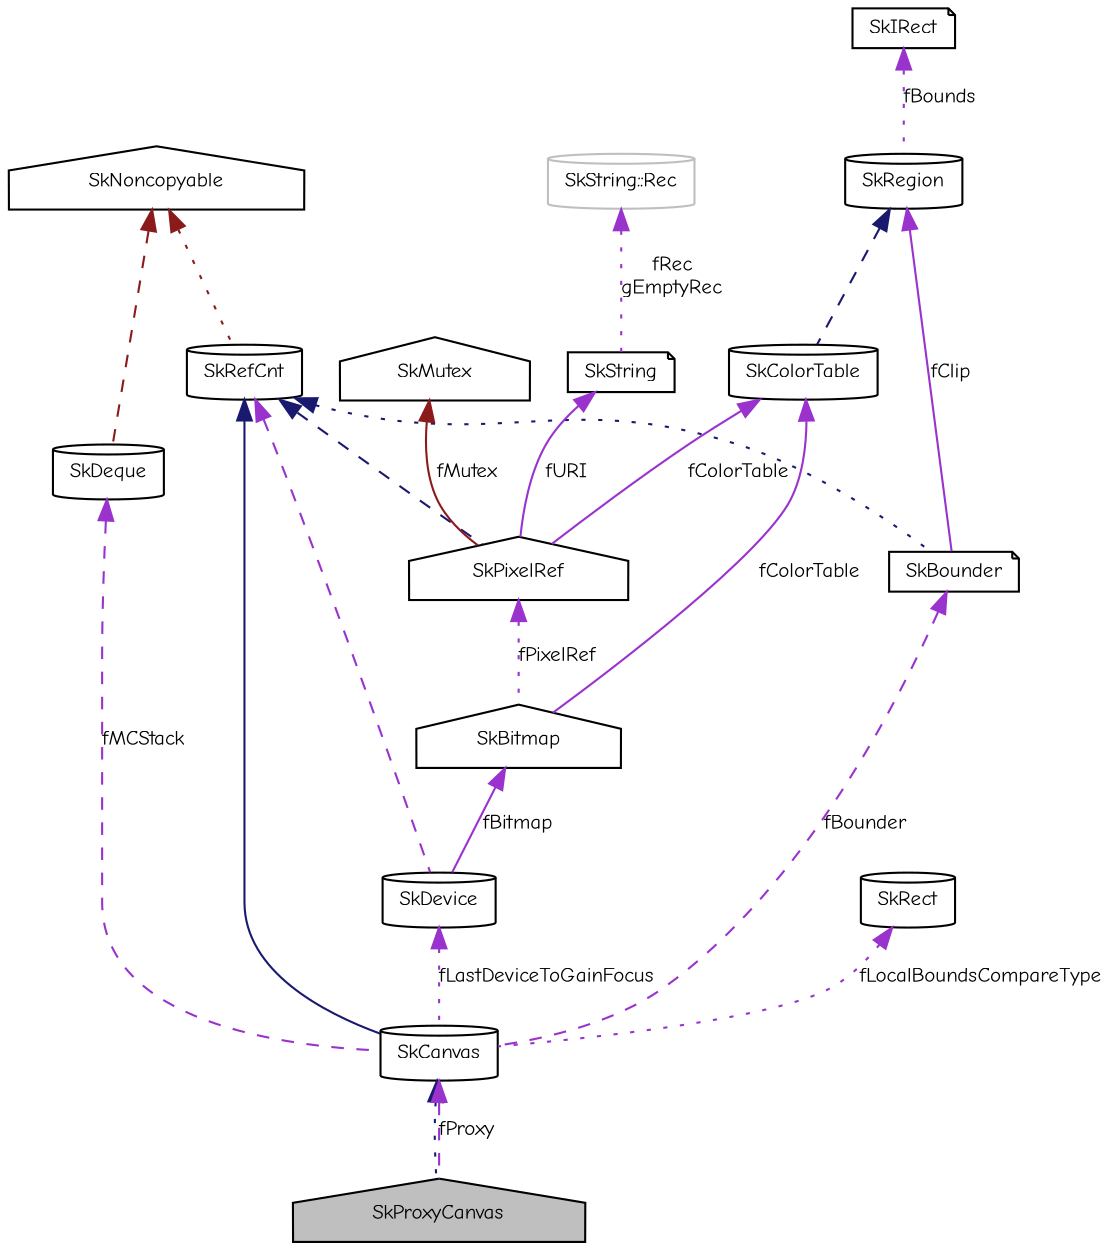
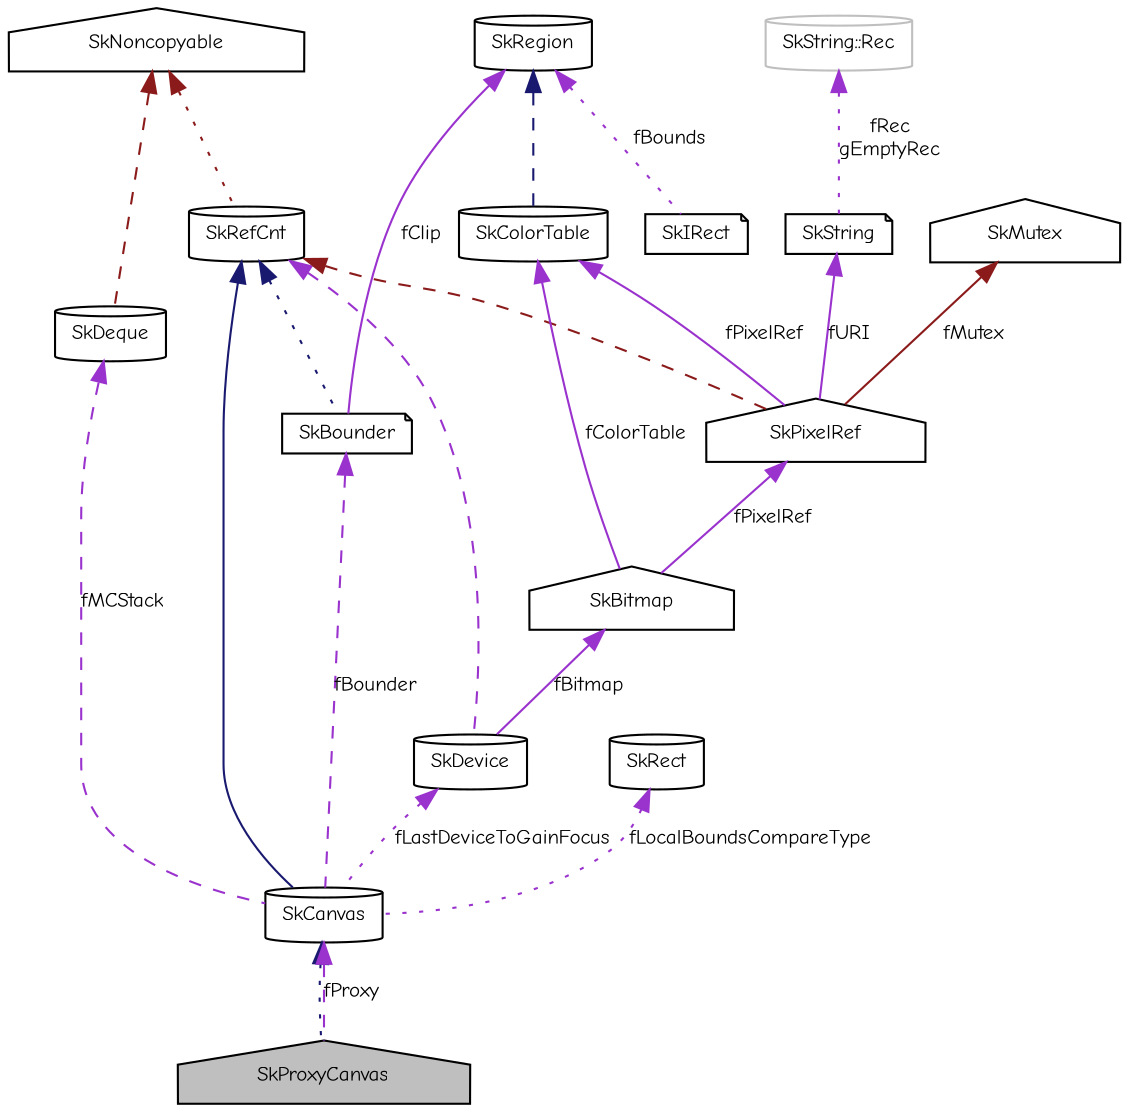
  digraph {
    fontname="Comic Neue"
    node [color=black fillcolor=white fontname="Comic Neue" fontsize=10 shape=cylinder style=filled]
    edge [color=darkorchid3 dir=back fontname="Comic Neue" fontsize=10 labelfontname=FreeSans labelfontsize=10 style=dotted]
    n1 [fillcolor=grey75 fontcolor=black height=0.2 label=SkProxyCanvas shape=house width=0.4]
    n2 [height=0.2 label=SkCanvas width=0.4]
    n3 [height=0.2 label=SkRefCnt width=0.4]
    n4 [height=0.2 label=SkDevice width=0.4]
    n5 [height=0.2 label=SkPixelRef shape=house width=0.4]
    n6 [height=0.2 label=SkBounder shape=note width=0.4]
    n7 [height=0.2 label=SkColorTable width=0.4]
    n8 [height=0.2 label=SkBitmap shape=house width=0.4]
    n9 [height=0.2 label=SkNoncopyable shape=house width=0.4]
    n10 [height=0.2 label=SkDeque width=0.4]
    n11 [height=0.2 label=SkMutex shape=house width=0.4]
    n12 [height=0.2 label=SkString shape=note width=0.4]
    n13 [color=grey75 height=0.2 label="SkString::Rec" width=0.4]
    n14 [height=0.2 label=SkRect width=0.4]
    n15 [height=0.2 label=SkRegion width=0.4]
    n16 [height=0.2 label=SkIRect shape=note width=0.4]
    n2 -> n1 [color=midnightblue]
    n2 -> n1 [label=fProxy style=dashed]
    n3 -> n2 [color=midnightblue style=solid]
    n3 -> n4 [style=dashed]
-   n3 -> n5 [color=midnightblue style=dashed]
+   n3 -> n5 [color=firebrick4 style=dashed]
    n3 -> n6 [color=midnightblue]
    n4 -> n2 [label=fLastDeviceToGainFocus]
-   n5 -> n8 [label=fPixelRef]
+   n5 -> n8 [label=fPixelRef style=solid]
    n6 -> n2 [label=fBounder style=dashed]
-   n7 -> n5 [label=fColorTable style=solid]
+   n7 -> n5 [label=fPixelRef style=solid]
    n7 -> n8 [label=fColorTable style=solid]
    n8 -> n4 [label=fBitmap style=solid]
    n9 -> n3 [color=firebrick4]
    n9 -> n10 [color=firebrick4 style=dashed]
    n10 -> n2 [label=fMCStack style=dashed]
    n11 -> n5 [color=firebrick4 label=fMutex style=solid]
    n12 -> n5 [label=fURI style=solid]
    n13 -> n12 [label="fRec\ngEmptyRec"]
    n14 -> n2 [label=fLocalBoundsCompareType]
    n15 -> n6 [label=fClip style=solid]
    n15 -> n7 [color=midnightblue style=dashed]
-   n16 -> n15 [label=fBounds]
+   n15 -> n16 [label=fBounds]
  }
